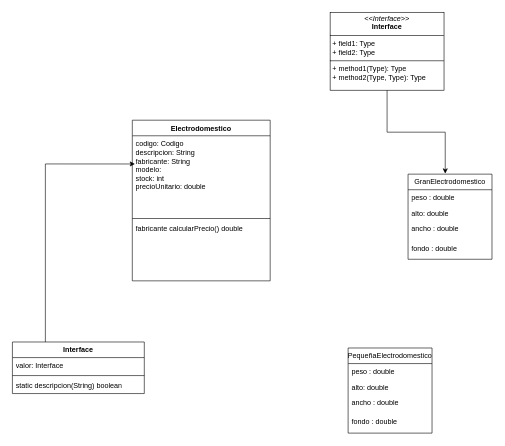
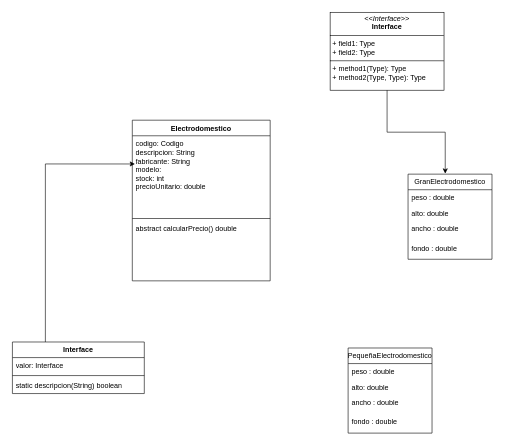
  <mxCell id="0" />
  <mxCell id="1" parent="0" />
  <mxCell id="2" value="Electrodomestico&lt;div&gt;&lt;br&gt;&lt;/div&gt;" style="swimlane;fontStyle=1;align=center;verticalAlign=top;childLayout=stackLayout;horizontal=1;startSize=26;horizontalStack=0;resizeParent=1;resizeParentMax=0;resizeLast=0;collapsible=1;marginBottom=0;whiteSpace=wrap;html=1;" vertex="1" parent="1"><mxGeometry x="220" y="200" width="230" height="268" as="geometry" /></mxCell>
  <mxCell id="3" value="codigo: Codigo&lt;div&gt;&lt;div&gt;descripcion: String&lt;/div&gt;&lt;div&gt;fabricante: String&lt;/div&gt;&lt;div&gt;modelo:&amp;nbsp;&lt;/div&gt;&lt;div&gt;stock: int&lt;/div&gt;&lt;div&gt;precioUnitario: double&lt;/div&gt;&lt;div&gt;&lt;br&gt;&lt;/div&gt;&lt;/div&gt;" style="text;strokeColor=none;fillColor=none;align=left;verticalAlign=top;spacingLeft=4;spacingRight=4;overflow=hidden;rotatable=0;points=[[0,0.5],[1,0.5]];portConstraint=eastwest;whiteSpace=wrap;html=1;" vertex="1" parent="2"><mxGeometry y="26" width="230" height="134" as="geometry" /></mxCell>
  <mxCell id="4" value="" style="line;strokeWidth=1;fillColor=none;align=left;verticalAlign=middle;spacingTop=-1;spacingLeft=3;spacingRight=3;rotatable=0;labelPosition=right;points=[];portConstraint=eastwest;strokeColor=inherit;" vertex="1" parent="2"><mxGeometry y="160" width="230" height="8" as="geometry" /></mxCell>
- <mxCell id="5" value="fabricante calcularPrecio() double" style="text;strokeColor=none;fillColor=none;align=left;verticalAlign=top;spacingLeft=4;spacingRight=4;overflow=hidden;rotatable=0;points=[[0,0.5],[1,0.5]];portConstraint=eastwest;whiteSpace=wrap;html=1;" vertex="1" parent="2"><mxGeometry y="168" width="230" height="100" as="geometry" /></mxCell>
+ <mxCell id="5" value="abstract calcularPrecio() double" style="text;strokeColor=none;fillColor=none;align=left;verticalAlign=top;spacingLeft=4;spacingRight=4;overflow=hidden;rotatable=0;points=[[0,0.5],[1,0.5]];portConstraint=eastwest;whiteSpace=wrap;html=1;" vertex="1" parent="2"><mxGeometry y="168" width="230" height="100" as="geometry" /></mxCell>
  <mxCell id="6" value="Interface" style="swimlane;fontStyle=1;align=center;verticalAlign=top;childLayout=stackLayout;horizontal=1;startSize=26;horizontalStack=0;resizeParent=1;resizeParentMax=0;resizeLast=0;collapsible=1;marginBottom=0;whiteSpace=wrap;html=1;" vertex="1" parent="1"><mxGeometry x="20" y="570" width="220" height="86" as="geometry" /></mxCell>
  <mxCell id="7" value="valor: Interface&lt;div&gt;&lt;br&gt;&lt;/div&gt;" style="text;strokeColor=none;fillColor=none;align=left;verticalAlign=top;spacingLeft=4;spacingRight=4;overflow=hidden;rotatable=0;points=[[0,0.5],[1,0.5]];portConstraint=eastwest;whiteSpace=wrap;html=1;" vertex="1" parent="6"><mxGeometry y="26" width="220" height="26" as="geometry" /></mxCell>
  <mxCell id="8" value="" style="line;strokeWidth=1;fillColor=none;align=left;verticalAlign=middle;spacingTop=-1;spacingLeft=3;spacingRight=3;rotatable=0;labelPosition=right;points=[];portConstraint=eastwest;strokeColor=inherit;" vertex="1" parent="6"><mxGeometry y="52" width="220" height="8" as="geometry" /></mxCell>
  <mxCell id="9" value="static descripcion(String) boolean" style="text;strokeColor=none;fillColor=none;align=left;verticalAlign=top;spacingLeft=4;spacingRight=4;overflow=hidden;rotatable=0;points=[[0,0.5],[1,0.5]];portConstraint=eastwest;whiteSpace=wrap;html=1;" vertex="1" parent="6"><mxGeometry y="60" width="220" height="26" as="geometry" /></mxCell>
  <mxCell id="10" value="GranElectrodomestico" style="swimlane;fontStyle=0;childLayout=stackLayout;horizontal=1;startSize=26;fillColor=none;horizontalStack=0;resizeParent=1;resizeParentMax=0;resizeLast=0;collapsible=1;marginBottom=0;whiteSpace=wrap;html=1;" vertex="1" parent="1"><mxGeometry x="680" y="290" width="140" height="142" as="geometry" /></mxCell>
  <mxCell id="11" value="peso : double" style="text;strokeColor=none;fillColor=none;align=left;verticalAlign=top;spacingLeft=4;spacingRight=4;overflow=hidden;rotatable=0;points=[[0,0.5],[1,0.5]];portConstraint=eastwest;whiteSpace=wrap;html=1;" vertex="1" parent="10"><mxGeometry y="26" width="140" height="26" as="geometry" /></mxCell>
  <mxCell id="12" value="alto: double" style="text;strokeColor=none;fillColor=none;align=left;verticalAlign=top;spacingLeft=4;spacingRight=4;overflow=hidden;rotatable=0;points=[[0,0.5],[1,0.5]];portConstraint=eastwest;whiteSpace=wrap;html=1;" vertex="1" parent="10"><mxGeometry y="52" width="140" height="26" as="geometry" /></mxCell>
  <mxCell id="13" value="ancho : double&lt;div&gt;&lt;br&gt;&lt;/div&gt;" style="text;strokeColor=none;fillColor=none;align=left;verticalAlign=top;spacingLeft=4;spacingRight=4;overflow=hidden;rotatable=0;points=[[0,0.5],[1,0.5]];portConstraint=eastwest;whiteSpace=wrap;html=1;" vertex="1" parent="10"><mxGeometry y="78" width="140" height="32" as="geometry" /></mxCell>
  <mxCell id="14" value="fondo : double&lt;div&gt;&lt;br&gt;&lt;/div&gt;" style="text;strokeColor=none;fillColor=none;align=left;verticalAlign=top;spacingLeft=4;spacingRight=4;overflow=hidden;rotatable=0;points=[[0,0.5],[1,0.5]];portConstraint=eastwest;whiteSpace=wrap;html=1;" vertex="1" parent="10"><mxGeometry y="110" width="140" height="32" as="geometry" /></mxCell>
  <mxCell id="15" value="&lt;p style=&quot;margin:0px;margin-top:4px;text-align:center;&quot;&gt;&lt;i&gt;&amp;lt;&amp;lt;Interface&amp;gt;&amp;gt;&lt;/i&gt;&lt;br/&gt;&lt;b&gt;Interface&lt;/b&gt;&lt;/p&gt;&lt;hr size=&quot;1&quot; style=&quot;border-style:solid;&quot;/&gt;&lt;p style=&quot;margin:0px;margin-left:4px;&quot;&gt;+ field1: Type&lt;br/&gt;+ field2: Type&lt;/p&gt;&lt;hr size=&quot;1&quot; style=&quot;border-style:solid;&quot;/&gt;&lt;p style=&quot;margin:0px;margin-left:4px;&quot;&gt;+ method1(Type): Type&lt;br/&gt;+ method2(Type, Type): Type&lt;/p&gt;" style="verticalAlign=top;align=left;overflow=fill;html=1;whiteSpace=wrap;" vertex="1" parent="1"><mxGeometry x="550" y="20" width="190" height="130" as="geometry" /></mxCell>
  <mxCell id="16" style="edgeStyle=orthogonalEdgeStyle;rounded=0;orthogonalLoop=1;jettySize=auto;html=1;entryX=0.443;entryY=-0.007;entryDx=0;entryDy=0;entryPerimeter=0;" edge="1" parent="1" source="15" target="10"><mxGeometry relative="1" as="geometry" /></mxCell>
  <mxCell id="17" style="edgeStyle=orthogonalEdgeStyle;rounded=0;orthogonalLoop=1;jettySize=auto;html=1;exitX=0.25;exitY=0;exitDx=0;exitDy=0;entryX=0.019;entryY=0.351;entryDx=0;entryDy=0;entryPerimeter=0;" edge="1" parent="1" source="6" target="3"><mxGeometry relative="1" as="geometry" /></mxCell>
  <mxCell id="18" value="PequeñaElectrodomestico" style="swimlane;fontStyle=0;childLayout=stackLayout;horizontal=1;startSize=26;fillColor=none;horizontalStack=0;resizeParent=1;resizeParentMax=0;resizeLast=0;collapsible=1;marginBottom=0;whiteSpace=wrap;html=1;" vertex="1" parent="1"><mxGeometry x="580" y="580" width="140" height="142" as="geometry" /></mxCell>
  <mxCell id="19" value="peso : double" style="text;strokeColor=none;fillColor=none;align=left;verticalAlign=top;spacingLeft=4;spacingRight=4;overflow=hidden;rotatable=0;points=[[0,0.5],[1,0.5]];portConstraint=eastwest;whiteSpace=wrap;html=1;" vertex="1" parent="18"><mxGeometry y="26" width="140" height="26" as="geometry" /></mxCell>
  <mxCell id="20" value="alto: double" style="text;strokeColor=none;fillColor=none;align=left;verticalAlign=top;spacingLeft=4;spacingRight=4;overflow=hidden;rotatable=0;points=[[0,0.5],[1,0.5]];portConstraint=eastwest;whiteSpace=wrap;html=1;" vertex="1" parent="18"><mxGeometry y="52" width="140" height="26" as="geometry" /></mxCell>
  <mxCell id="21" value="ancho : double&lt;div&gt;&lt;br&gt;&lt;/div&gt;" style="text;strokeColor=none;fillColor=none;align=left;verticalAlign=top;spacingLeft=4;spacingRight=4;overflow=hidden;rotatable=0;points=[[0,0.5],[1,0.5]];portConstraint=eastwest;whiteSpace=wrap;html=1;" vertex="1" parent="18"><mxGeometry y="78" width="140" height="32" as="geometry" /></mxCell>
  <mxCell id="22" value="fondo : double&lt;div&gt;&lt;br&gt;&lt;/div&gt;" style="text;strokeColor=none;fillColor=none;align=left;verticalAlign=top;spacingLeft=4;spacingRight=4;overflow=hidden;rotatable=0;points=[[0,0.5],[1,0.5]];portConstraint=eastwest;whiteSpace=wrap;html=1;" vertex="1" parent="18"><mxGeometry y="110" width="140" height="32" as="geometry" /></mxCell>
